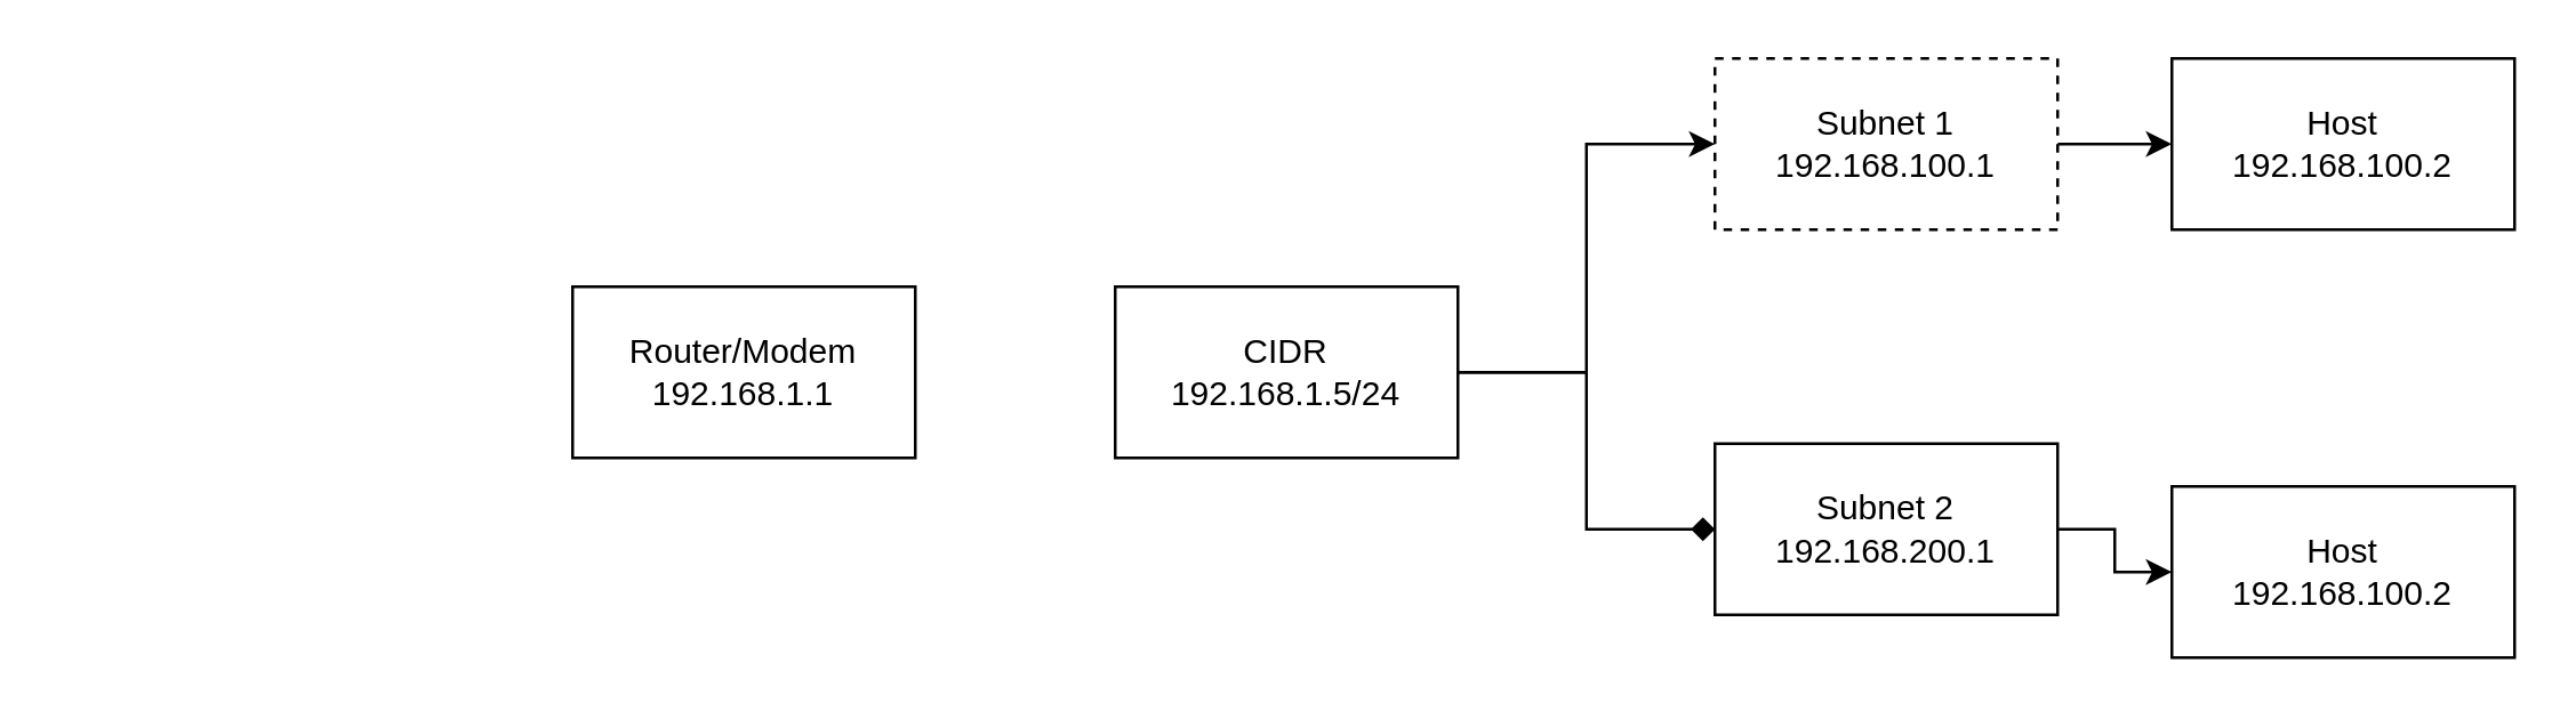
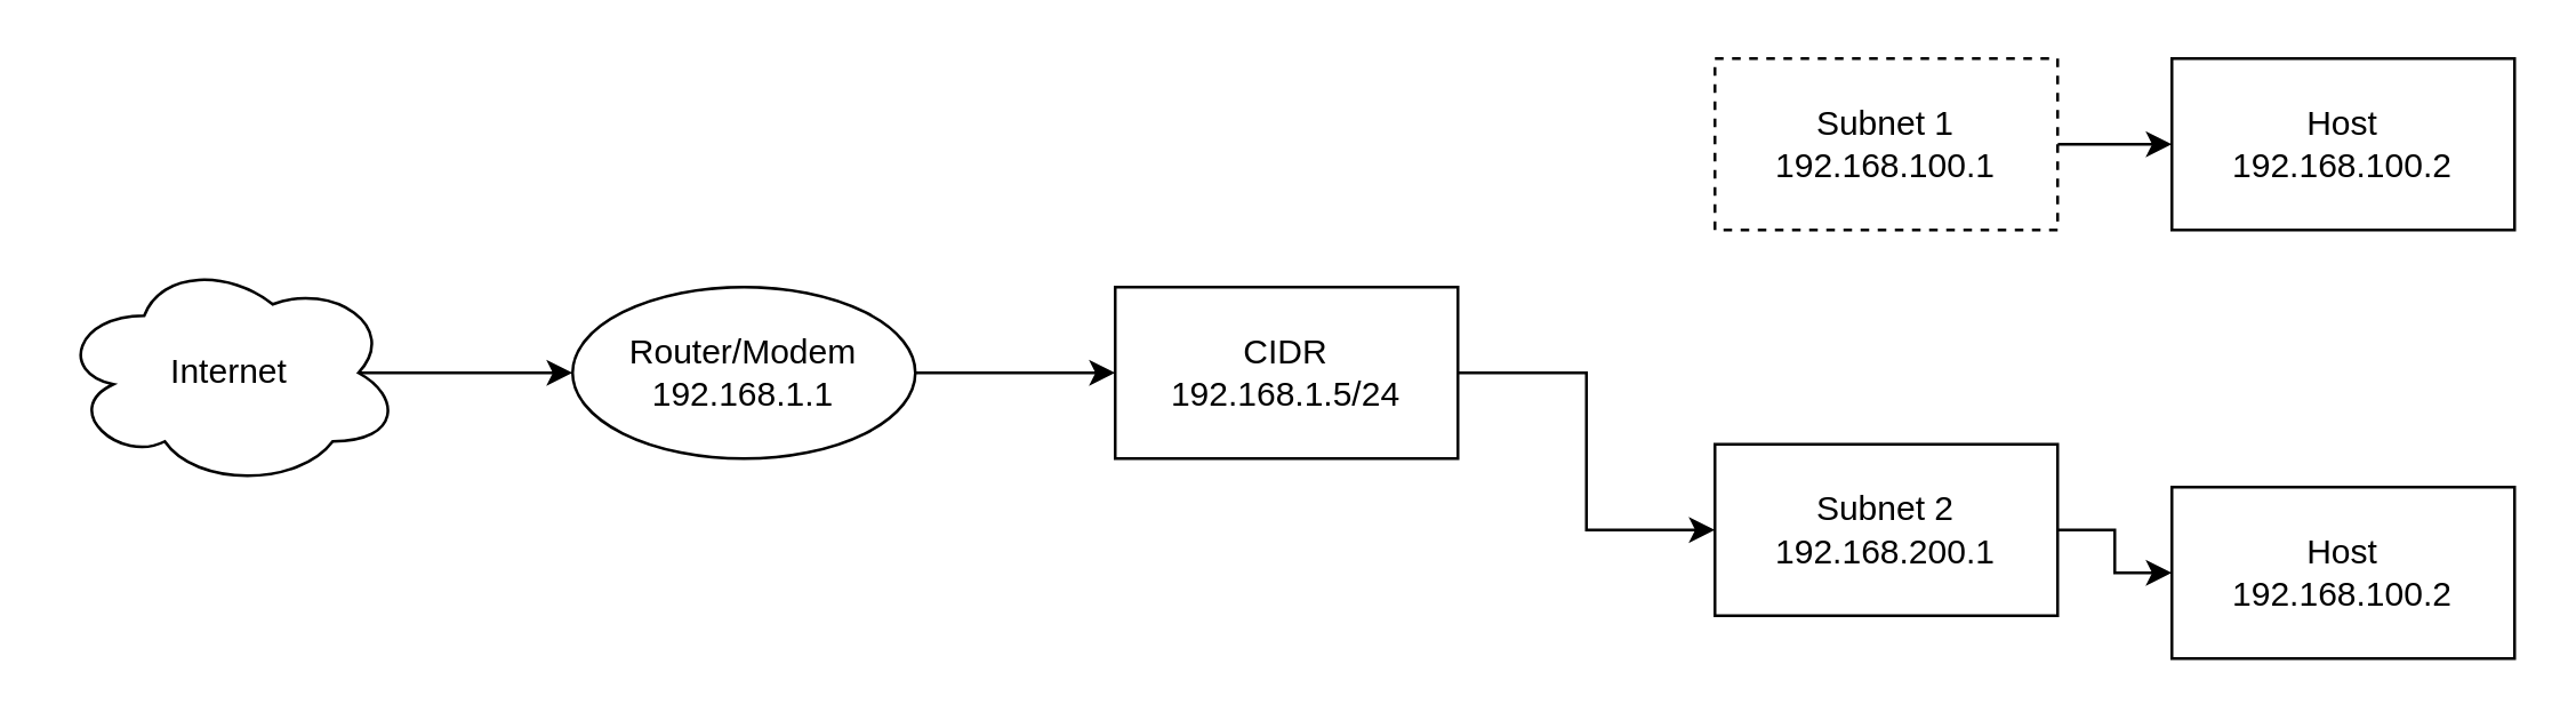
  <mxCell id="0" />
  <mxCell id="1" parent="0" />
- <mxCell id="5" value="Router/Modem&lt;br&gt;192.168.1.1" style="rounded=0;whiteSpace=wrap;html=1;" vertex="1" parent="1"><mxGeometry x="200" y="100" width="120" height="60" as="geometry" /></mxCell>
- <mxCell id="6" style="edgeStyle=orthogonalEdgeStyle;rounded=0;orthogonalLoop=1;jettySize=auto;html=1;exitX=1;exitY=0.5;exitDx=0;exitDy=0;entryX=0;entryY=0.5;entryDx=0;entryDy=0;" edge="1" parent="1" source="8" target="10"><mxGeometry relative="1" as="geometry" /></mxCell>
- <mxCell id="7" style="edgeStyle=orthogonalEdgeStyle;rounded=0;orthogonalLoop=1;jettySize=auto;html=1;exitX=1;exitY=0.5;exitDx=0;exitDy=0;entryX=0;entryY=0.5;entryDx=0;entryDy=0;endArrow=diamond;" edge="1" parent="1" source="8" target="12"><mxGeometry relative="1" as="geometry" /></mxCell>
+ <mxCell id="2" style="edgeStyle=orthogonalEdgeStyle;rounded=0;orthogonalLoop=1;jettySize=auto;html=1;exitX=0.875;exitY=0.5;exitDx=0;exitDy=0;exitPerimeter=0;entryX=0;entryY=0.5;entryDx=0;entryDy=0;" edge="1" parent="1" source="3" target="5"><mxGeometry relative="1" as="geometry" /></mxCell>
+ <mxCell id="3" value="Internet" style="ellipse;shape=cloud;whiteSpace=wrap;html=1;" vertex="1" parent="1"><mxGeometry x="20" y="90" width="120" height="80" as="geometry" /></mxCell>
+ <mxCell id="4" style="edgeStyle=orthogonalEdgeStyle;rounded=0;orthogonalLoop=1;jettySize=auto;html=1;exitX=1;exitY=0.5;exitDx=0;exitDy=0;entryX=0;entryY=0.5;entryDx=0;entryDy=0;" edge="1" parent="1" source="5" target="8"><mxGeometry relative="1" as="geometry" /></mxCell>
+ <mxCell id="5" value="Router/Modem&lt;br&gt;192.168.1.1" style="ellipse;whiteSpace=wrap;html=1;" vertex="1" parent="1"><mxGeometry x="200" y="100" width="120" height="60" as="geometry" /></mxCell>
+ <mxCell id="7" style="edgeStyle=orthogonalEdgeStyle;rounded=0;orthogonalLoop=1;jettySize=auto;html=1;exitX=1;exitY=0.5;exitDx=0;exitDy=0;entryX=0;entryY=0.5;entryDx=0;entryDy=0;" edge="1" parent="1" source="8" target="12"><mxGeometry relative="1" as="geometry" /></mxCell>
  <mxCell id="8" value="CIDR&lt;br&gt;192.168.1.5/24" style="rounded=0;whiteSpace=wrap;html=1;" vertex="1" parent="1"><mxGeometry x="390" y="100" width="120" height="60" as="geometry" /></mxCell>
  <mxCell id="9" style="edgeStyle=orthogonalEdgeStyle;rounded=0;orthogonalLoop=1;jettySize=auto;html=1;exitX=1;exitY=0.5;exitDx=0;exitDy=0;entryX=0;entryY=0.5;entryDx=0;entryDy=0;" edge="1" parent="1" source="10" target="13"><mxGeometry relative="1" as="geometry" /></mxCell>
  <mxCell id="10" value="Subnet 1&lt;br&gt;192.168.100.1" style="rounded=0;whiteSpace=wrap;html=1;dashed=1;" vertex="1" parent="1"><mxGeometry x="600" y="20" width="120" height="60" as="geometry" /></mxCell>
  <mxCell id="11" style="edgeStyle=orthogonalEdgeStyle;rounded=0;orthogonalLoop=1;jettySize=auto;html=1;exitX=1;exitY=0.5;exitDx=0;exitDy=0;entryX=0;entryY=0.5;entryDx=0;entryDy=0;" edge="1" parent="1" source="12" target="14"><mxGeometry relative="1" as="geometry" /></mxCell>
  <mxCell id="12" value="Subnet 2&lt;br&gt;192.168.200.1" style="rounded=0;whiteSpace=wrap;html=1;" vertex="1" parent="1"><mxGeometry x="600" y="155" width="120" height="60" as="geometry" /></mxCell>
  <mxCell id="13" value="Host&lt;br&gt;192.168.100.2" style="rounded=0;whiteSpace=wrap;html=1;" vertex="1" parent="1"><mxGeometry x="760" y="20" width="120" height="60" as="geometry" /></mxCell>
  <mxCell id="14" value="Host&lt;br&gt;192.168.100.2" style="rounded=0;whiteSpace=wrap;html=1;" vertex="1" parent="1"><mxGeometry x="760" y="170" width="120" height="60" as="geometry" /></mxCell>
